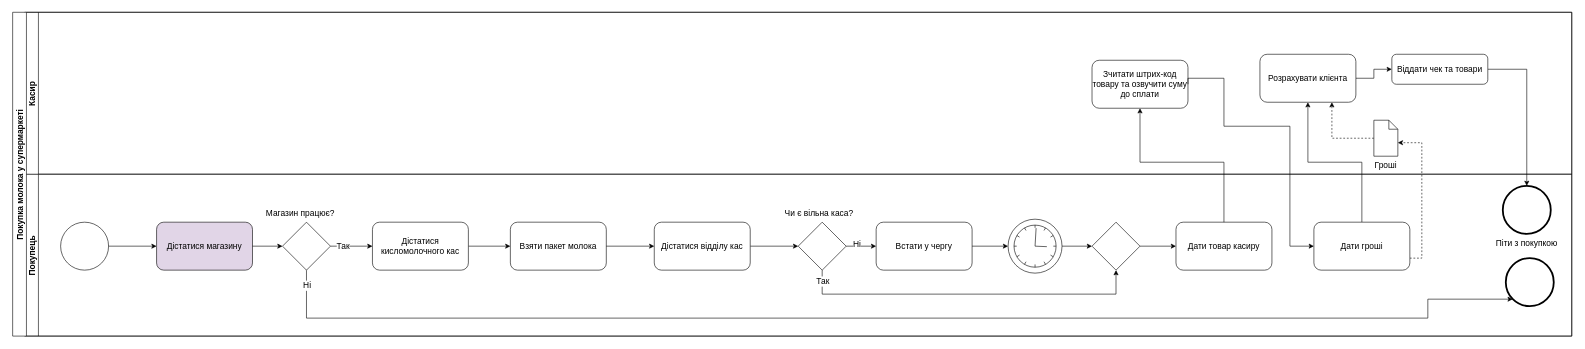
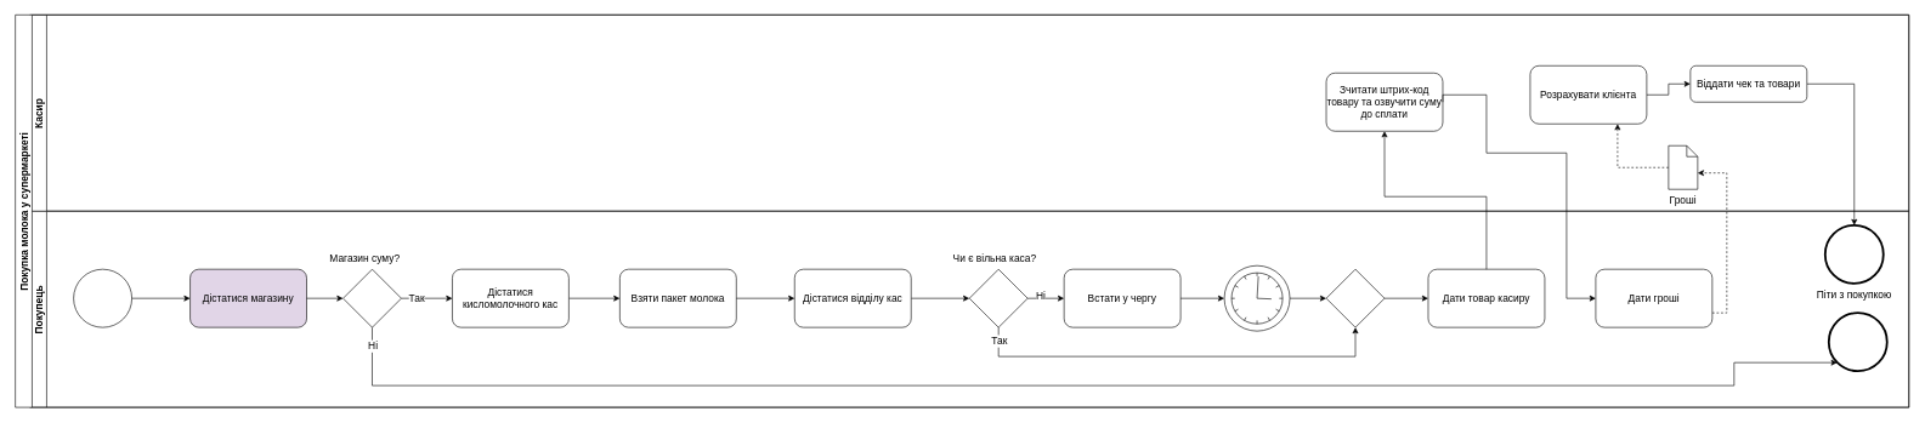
  <mxCell id="0" />
  <mxCell id="1" parent="0" />
  <mxCell id="2" value="Покупець" style="swimlane;horizontal=0;fontSize=14;" parent="1" vertex="1"><mxGeometry x="40" y="290" width="2580" height="270" as="geometry"><mxRectangle x="-340" y="500" width="30" height="90" as="alternateBounds" /></mxGeometry></mxCell>
  <mxCell id="3" value="Касир" style="swimlane;horizontal=0;fontSize=14;" parent="1" vertex="1"><mxGeometry x="40" y="20" width="2580" height="270" as="geometry" /></mxCell>
  <mxCell id="4" value="Покупка молока у супермаркеті" style="swimlane;horizontal=0;fontSize=14;" parent="1" vertex="1"><mxGeometry x="20" y="20" width="2600" height="540" as="geometry" /></mxCell>
  <mxCell id="5" value="&lt;span style=&quot;font-size: 14px&quot;&gt;Дістатися магазину&lt;/span&gt;" style="rounded=1;whiteSpace=wrap;html=1;fillColor=#e1d5e7;" parent="4" vertex="1"><mxGeometry x="240" y="350" width="160" height="80" as="geometry" /></mxCell>
  <mxCell id="6" value="" style="edgeStyle=orthogonalEdgeStyle;rounded=0;orthogonalLoop=1;jettySize=auto;html=1;entryX=0.145;entryY=0.855;entryDx=0;entryDy=0;entryPerimeter=0;" parent="4" source="10" target="25" edge="1"><mxGeometry relative="1" as="geometry"><mxPoint x="520" y="510" as="targetPoint" /><Array as="points"><mxPoint x="490" y="510" /><mxPoint x="2360" y="510" /><mxPoint x="2360" y="478" /></Array></mxGeometry></mxCell>
  <mxCell id="7" value="&lt;font style=&quot;font-size: 14px&quot;&gt;Ні&lt;/font&gt;" style="edgeLabel;html=1;align=center;verticalAlign=middle;resizable=0;points=[];" parent="6" vertex="1" connectable="0"><mxGeometry x="-0.976" relative="1" as="geometry"><mxPoint as="offset" /></mxGeometry></mxCell>
  <mxCell id="8" value="" style="edgeStyle=orthogonalEdgeStyle;rounded=0;orthogonalLoop=1;jettySize=auto;html=1;" parent="4" source="10" target="14" edge="1"><mxGeometry relative="1" as="geometry"><Array as="points"><mxPoint x="590" y="390" /><mxPoint x="590" y="390" /></Array></mxGeometry></mxCell>
  <mxCell id="9" value="&lt;font style=&quot;font-size: 14px&quot;&gt;Так&lt;/font&gt;" style="edgeLabel;html=1;align=center;verticalAlign=middle;resizable=0;points=[];" parent="8" vertex="1" connectable="0"><mxGeometry x="-0.152" y="-3" relative="1" as="geometry"><mxPoint x="-10" y="-3" as="offset" /></mxGeometry></mxCell>
  <mxCell id="10" value="" style="rhombus;whiteSpace=wrap;html=1;" parent="4" vertex="1"><mxGeometry x="450" y="350" width="80" height="80" as="geometry" /></mxCell>
  <mxCell id="11" value="" style="edgeStyle=orthogonalEdgeStyle;rounded=0;orthogonalLoop=1;jettySize=auto;html=1;" parent="4" source="5" target="10" edge="1"><mxGeometry relative="1" as="geometry" /></mxCell>
- <mxCell id="12" value="&lt;font style=&quot;font-size: 14px&quot;&gt;Магазин працює?&lt;/font&gt;" style="text;html=1;strokeColor=none;fillColor=none;align=center;verticalAlign=middle;whiteSpace=wrap;rounded=0;" parent="4" vertex="1"><mxGeometry x="410" y="320" width="140" height="30" as="geometry" /></mxCell>
+ <mxCell id="12" value="&lt;font style=&quot;font-size: 14px&quot;&gt;Магазин суму?&lt;/font&gt;" style="text;html=1;strokeColor=none;fillColor=none;align=center;verticalAlign=middle;whiteSpace=wrap;rounded=0;" parent="4" vertex="1"><mxGeometry x="410" y="320" width="140" height="30" as="geometry" /></mxCell>
  <mxCell id="13" value="" style="edgeStyle=orthogonalEdgeStyle;rounded=0;orthogonalLoop=1;jettySize=auto;html=1;" parent="4" source="14" target="17" edge="1"><mxGeometry relative="1" as="geometry" /></mxCell>
  <mxCell id="14" value="&lt;span style=&quot;font-size: 14px&quot;&gt;Дістатися кисломолочного кас&lt;/span&gt;" style="rounded=1;whiteSpace=wrap;html=1;" parent="4" vertex="1"><mxGeometry x="600" y="350" width="160" height="80" as="geometry" /></mxCell>
  <mxCell id="15" value="" style="edgeStyle=orthogonalEdgeStyle;rounded=0;orthogonalLoop=1;jettySize=auto;html=1;" parent="4" source="16" target="28" edge="1"><mxGeometry relative="1" as="geometry" /></mxCell>
  <mxCell id="16" value="&lt;span style=&quot;font-size: 14px&quot;&gt;Дістатися відділу кас&lt;/span&gt;" style="rounded=1;whiteSpace=wrap;html=1;" parent="4" vertex="1"><mxGeometry x="1070" y="350" width="160" height="80" as="geometry" /></mxCell>
  <mxCell id="17" value="&lt;span style=&quot;font-size: 14px&quot;&gt;Взяти пакет молока&lt;/span&gt;" style="rounded=1;whiteSpace=wrap;html=1;" parent="4" vertex="1"><mxGeometry x="830" y="350" width="160" height="80" as="geometry" /></mxCell>
  <mxCell id="18" value="" style="edgeStyle=orthogonalEdgeStyle;rounded=0;orthogonalLoop=1;jettySize=auto;html=1;fontSize=14;entryX=0;entryY=0.5;entryDx=0;entryDy=0;" parent="4" source="17" target="16" edge="1"><mxGeometry relative="1" as="geometry"><mxPoint x="1040" y="470" as="targetPoint" /></mxGeometry></mxCell>
  <mxCell id="19" value="&lt;span style=&quot;font-size: 14px&quot;&gt;Встати у чергу&lt;/span&gt;" style="rounded=1;whiteSpace=wrap;html=1;" parent="4" vertex="1"><mxGeometry x="1440" y="350" width="160" height="80" as="geometry" /></mxCell>
  <mxCell id="20" value="" style="edgeStyle=orthogonalEdgeStyle;rounded=0;orthogonalLoop=1;jettySize=auto;html=1;fontSize=14;entryX=0;entryY=0.5;entryDx=0;entryDy=0;entryPerimeter=0;" parent="4" source="19" target="40" edge="1"><mxGeometry relative="1" as="geometry"><mxPoint x="1630" y="480" as="targetPoint" /></mxGeometry></mxCell>
  <mxCell id="21" value="&lt;font style=&quot;font-size: 14px&quot;&gt;Дати товар касиру&lt;/font&gt;" style="rounded=1;whiteSpace=wrap;html=1;" parent="4" vertex="1"><mxGeometry x="1940" y="350" width="160" height="80" as="geometry" /></mxCell>
  <mxCell id="22" value="" style="edgeStyle=orthogonalEdgeStyle;rounded=0;orthogonalLoop=1;jettySize=auto;html=1;fontSize=14;" parent="4" source="23" target="21" edge="1"><mxGeometry relative="1" as="geometry" /></mxCell>
  <mxCell id="23" value="" style="rhombus;whiteSpace=wrap;html=1;" parent="4" vertex="1"><mxGeometry x="1800" y="350" width="80" height="80" as="geometry" /></mxCell>
  <mxCell id="24" value="" style="edgeStyle=orthogonalEdgeStyle;rounded=0;orthogonalLoop=1;jettySize=auto;html=1;fontSize=14;exitX=1;exitY=0.5;exitDx=0;exitDy=0;exitPerimeter=0;" parent="4" source="40" target="23" edge="1"><mxGeometry relative="1" as="geometry"><mxPoint x="1760" y="490" as="sourcePoint" /></mxGeometry></mxCell>
  <mxCell id="25" value="" style="points=[[0.145,0.145,0],[0.5,0,0],[0.855,0.145,0],[1,0.5,0],[0.855,0.855,0],[0.5,1,0],[0.145,0.855,0],[0,0.5,0]];shape=mxgraph.bpmn.event;html=1;verticalLabelPosition=bottom;labelBackgroundColor=#ffffff;verticalAlign=top;align=center;perimeter=ellipsePerimeter;outlineConnect=0;aspect=fixed;outline=end;symbol=terminate2;" parent="4" vertex="1"><mxGeometry x="2490" y="410" width="80" height="80" as="geometry" /></mxCell>
  <mxCell id="26" value="" style="points=[[0.145,0.145,0],[0.5,0,0],[0.855,0.145,0],[1,0.5,0],[0.855,0.855,0],[0.5,1,0],[0.145,0.855,0],[0,0.5,0]];shape=mxgraph.bpmn.event;html=1;verticalLabelPosition=bottom;labelBackgroundColor=#ffffff;verticalAlign=top;align=center;perimeter=ellipsePerimeter;outlineConnect=0;aspect=fixed;outline=end;symbol=terminate2;" parent="4" vertex="1"><mxGeometry x="2485" y="289.5" width="80" height="80" as="geometry" /></mxCell>
  <mxCell id="27" value="&lt;font style=&quot;font-size: 14px&quot;&gt;Піти з покупкою&lt;/font&gt;" style="text;html=1;strokeColor=none;fillColor=none;align=center;verticalAlign=middle;whiteSpace=wrap;rounded=0;" parent="4" vertex="1"><mxGeometry x="2460" y="369.5" width="130" height="30" as="geometry" /></mxCell>
  <mxCell id="28" value="" style="rhombus;whiteSpace=wrap;html=1;" parent="4" vertex="1"><mxGeometry x="1310" y="350" width="80" height="80" as="geometry" /></mxCell>
  <mxCell id="29" value="&lt;font style=&quot;font-size: 14px&quot;&gt;Чи є вільна каса?&lt;/font&gt;" style="text;html=1;strokeColor=none;fillColor=none;align=center;verticalAlign=middle;whiteSpace=wrap;rounded=0;" parent="4" vertex="1"><mxGeometry x="1280" y="320" width="130" height="30" as="geometry" /></mxCell>
  <mxCell id="30" value="" style="edgeStyle=orthogonalEdgeStyle;rounded=0;orthogonalLoop=1;jettySize=auto;html=1;fontSize=14;" parent="4" source="28" target="19" edge="1"><mxGeometry relative="1" as="geometry"><Array as="points"><mxPoint x="1410" y="390" /><mxPoint x="1410" y="390" /></Array></mxGeometry></mxCell>
  <mxCell id="31" value="Ні" style="edgeLabel;html=1;align=center;verticalAlign=middle;resizable=0;points=[];fontSize=14;" parent="30" vertex="1" connectable="0"><mxGeometry x="-0.307" y="4" relative="1" as="geometry"><mxPoint as="offset" /></mxGeometry></mxCell>
  <mxCell id="32" value="" style="edgeStyle=orthogonalEdgeStyle;rounded=0;orthogonalLoop=1;jettySize=auto;html=1;fontSize=14;entryX=0.5;entryY=1;entryDx=0;entryDy=0;" parent="4" source="28" target="23" edge="1"><mxGeometry relative="1" as="geometry"><mxPoint x="1320" y="510" as="targetPoint" /><Array as="points"><mxPoint x="1350" y="470" /><mxPoint x="1840" y="470" /></Array></mxGeometry></mxCell>
  <mxCell id="33" value="Так" style="edgeLabel;html=1;align=center;verticalAlign=middle;resizable=0;points=[];fontSize=14;" parent="32" vertex="1" connectable="0"><mxGeometry x="-0.897" y="-1" relative="1" as="geometry"><mxPoint x="1" y="-11" as="offset" /></mxGeometry></mxCell>
  <mxCell id="34" value="" style="ellipse;whiteSpace=wrap;html=1;aspect=fixed;" parent="4" vertex="1"><mxGeometry x="80" y="350" width="80" height="80" as="geometry" /></mxCell>
  <mxCell id="35" value="" style="edgeStyle=orthogonalEdgeStyle;rounded=0;orthogonalLoop=1;jettySize=auto;html=1;entryX=0;entryY=0.5;entryDx=0;entryDy=0;" parent="4" source="34" target="5" edge="1"><mxGeometry relative="1" as="geometry"><mxPoint x="200" y="490" as="targetPoint" /></mxGeometry></mxCell>
  <mxCell id="36" value="" style="edgeStyle=orthogonalEdgeStyle;rounded=0;orthogonalLoop=1;jettySize=auto;html=1;fontSize=14;" parent="4" source="39" target="26" edge="1"><mxGeometry relative="1" as="geometry"><mxPoint x="2870" y="140.0" as="targetPoint" /></mxGeometry></mxCell>
  <mxCell id="37" value="&lt;font style=&quot;font-size: 14px&quot;&gt;Зчитати штрих-код товару та озвучити суму до сплати&lt;/font&gt;" style="rounded=1;whiteSpace=wrap;html=1;" parent="4" vertex="1"><mxGeometry x="1800" y="80" width="160" height="80" as="geometry" /></mxCell>
  <mxCell id="38" value="" style="edgeStyle=orthogonalEdgeStyle;rounded=0;orthogonalLoop=1;jettySize=auto;html=1;exitX=0.5;exitY=0;exitDx=0;exitDy=0;entryX=0.5;entryY=1;entryDx=0;entryDy=0;" parent="4" source="21" target="37" edge="1"><mxGeometry relative="1" as="geometry"><mxPoint x="144" y="350" as="targetPoint" /><Array as="points"><mxPoint x="2020" y="250" /><mxPoint x="1880" y="250" /></Array></mxGeometry></mxCell>
  <mxCell id="39" value="&lt;font style=&quot;font-size: 14px&quot;&gt;Віддати чек та товари&lt;/font&gt;" style="rounded=1;whiteSpace=wrap;html=1;" parent="4" vertex="1"><mxGeometry x="2300" y="70" width="160" height="50" as="geometry" /></mxCell>
  <mxCell id="40" value="" style="points=[[0.145,0.145,0],[0.5,0,0],[0.855,0.145,0],[1,0.5,0],[0.855,0.855,0],[0.5,1,0],[0.145,0.855,0],[0,0.5,0]];shape=mxgraph.bpmn.event;html=1;verticalLabelPosition=bottom;labelBackgroundColor=#ffffff;verticalAlign=top;align=center;perimeter=ellipsePerimeter;outlineConnect=0;aspect=fixed;outline=standard;symbol=timer;" parent="4" vertex="1"><mxGeometry x="1660" y="345" width="90" height="90" as="geometry" /></mxCell>
  <mxCell id="41" value="" style="edgeStyle=orthogonalEdgeStyle;rounded=0;orthogonalLoop=1;jettySize=auto;html=1;exitX=1;exitY=0.75;exitDx=0;exitDy=0;entryX=0;entryY=0;entryDx=40;entryDy=37.5;entryPerimeter=0;dashed=1;" parent="4" source="43" target="45" edge="1"><mxGeometry relative="1" as="geometry"><mxPoint x="2430.0" y="390" as="targetPoint" /></mxGeometry></mxCell>
- <mxCell id="42" value="" style="edgeStyle=orthogonalEdgeStyle;rounded=0;orthogonalLoop=1;jettySize=auto;html=1;entryX=0.5;entryY=1;entryDx=0;entryDy=0;" parent="4" source="43" target="49" edge="1"><mxGeometry relative="1" as="geometry"><mxPoint x="2430" y="390" as="targetPoint" /></mxGeometry></mxCell>
  <mxCell id="43" value="&lt;font style=&quot;font-size: 14px&quot;&gt;Дати гроші&lt;/font&gt;" style="rounded=1;whiteSpace=wrap;html=1;" parent="4" vertex="1"><mxGeometry x="2170" y="350" width="160" height="80" as="geometry" /></mxCell>
  <mxCell id="44" value="" style="edgeStyle=orthogonalEdgeStyle;rounded=0;orthogonalLoop=1;jettySize=auto;html=1;entryX=0.75;entryY=1;entryDx=0;entryDy=0;dashed=1;" parent="4" source="45" target="49" edge="1"><mxGeometry relative="1" as="geometry"><Array as="points"><mxPoint x="2200" y="210" /></Array></mxGeometry></mxCell>
  <mxCell id="45" value="" style="shape=mxgraph.bpmn.data;labelPosition=center;verticalLabelPosition=bottom;align=center;verticalAlign=top;whiteSpace=wrap;size=15;html=1;" parent="4" vertex="1"><mxGeometry x="2270" y="180" width="40" height="60" as="geometry" /></mxCell>
  <mxCell id="46" value="&lt;font style=&quot;font-size: 14px&quot;&gt;Гроші&lt;/font&gt;" style="text;html=1;strokeColor=none;fillColor=none;align=center;verticalAlign=middle;whiteSpace=wrap;rounded=0;" parent="4" vertex="1"><mxGeometry x="2225" y="240" width="130" height="30" as="geometry" /></mxCell>
  <mxCell id="47" value="" style="edgeStyle=orthogonalEdgeStyle;rounded=0;orthogonalLoop=1;jettySize=auto;html=1;entryX=0;entryY=0.5;entryDx=0;entryDy=0;exitX=1;exitY=0.5;exitDx=0;exitDy=0;" parent="4" source="37" target="43" edge="1"><mxGeometry relative="1" as="geometry"><mxPoint x="1680" y="110" as="targetPoint" /><Array as="points"><mxPoint x="1960" y="110" /><mxPoint x="2020" y="110" /><mxPoint x="2020" y="190" /><mxPoint x="2130" y="190" /><mxPoint x="2130" y="390" /></Array><mxPoint x="1560" y="110" as="sourcePoint" /></mxGeometry></mxCell>
  <mxCell id="48" value="" style="edgeStyle=orthogonalEdgeStyle;rounded=0;orthogonalLoop=1;jettySize=auto;html=1;" parent="4" source="49" target="39" edge="1"><mxGeometry relative="1" as="geometry" /></mxCell>
  <mxCell id="49" value="&lt;font style=&quot;font-size: 14px&quot;&gt;Розрахувати клієнта&lt;/font&gt;" style="rounded=1;whiteSpace=wrap;html=1;" parent="4" vertex="1"><mxGeometry x="2080" y="70" width="160" height="80" as="geometry" /></mxCell>
